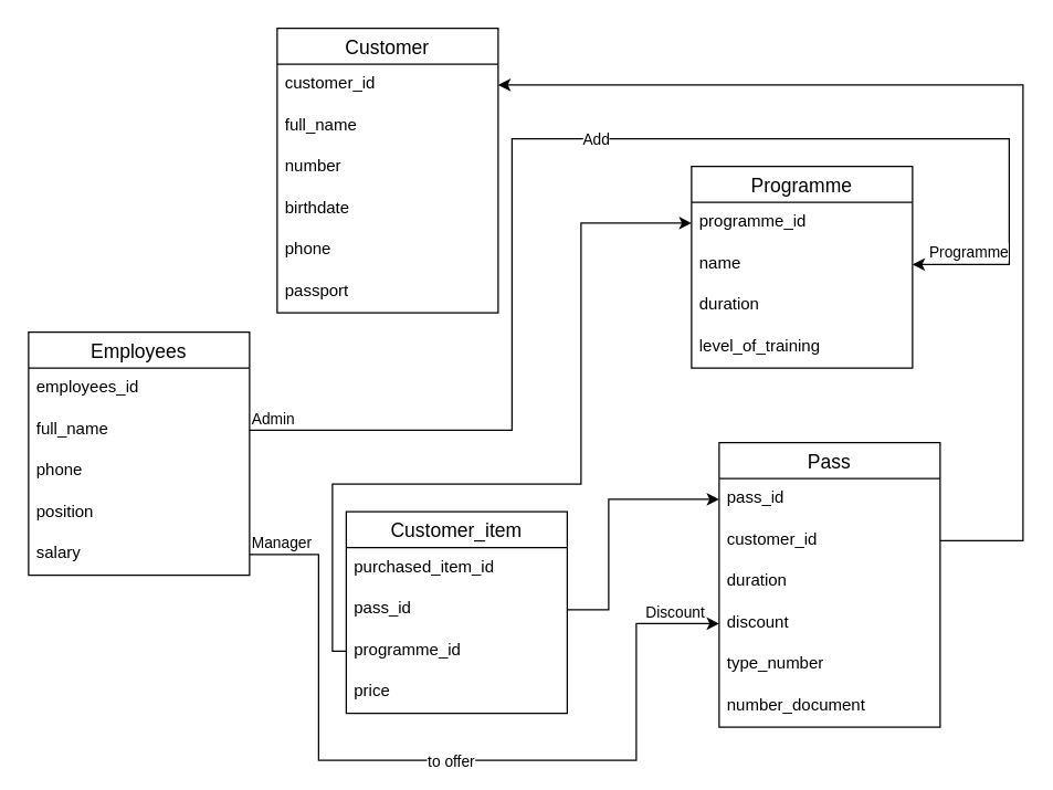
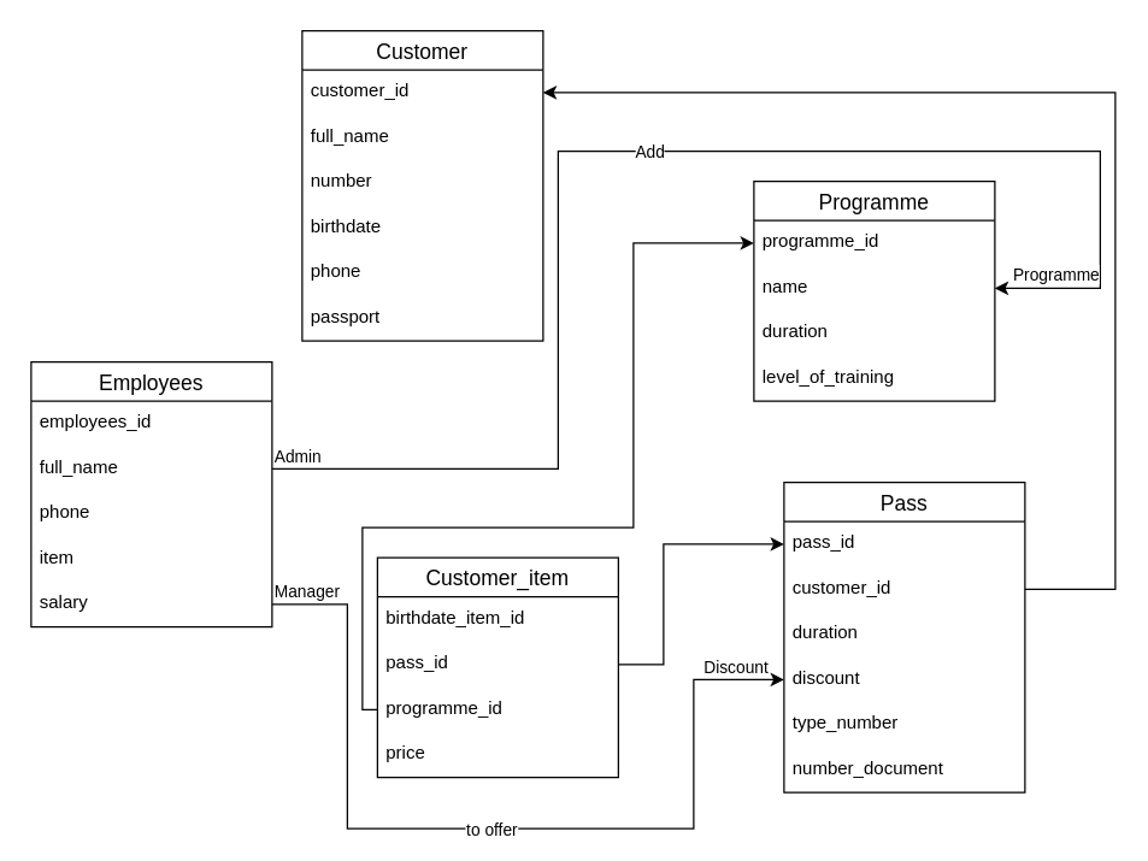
  <mxCell id="0" />
  <mxCell id="1" parent="0" />
  <mxCell id="2" value="Employees" style="swimlane;fontStyle=0;childLayout=stackLayout;horizontal=1;startSize=26;horizontalStack=0;resizeParent=1;resizeParentMax=0;resizeLast=0;collapsible=1;marginBottom=0;align=center;fontSize=14;" parent="1" vertex="1"><mxGeometry x="20" y="240" width="160" height="176" as="geometry" /></mxCell>
  <mxCell id="3" value="employees_id" style="text;strokeColor=none;fillColor=none;spacingLeft=4;spacingRight=4;overflow=hidden;rotatable=0;points=[[0,0.5],[1,0.5]];portConstraint=eastwest;fontSize=12;" parent="2" vertex="1"><mxGeometry y="26" width="160" height="30" as="geometry" /></mxCell>
  <mxCell id="4" value="full_name" style="text;strokeColor=none;fillColor=none;spacingLeft=4;spacingRight=4;overflow=hidden;rotatable=0;points=[[0,0.5],[1,0.5]];portConstraint=eastwest;fontSize=12;" parent="2" vertex="1"><mxGeometry y="56" width="160" height="30" as="geometry" /></mxCell>
  <mxCell id="5" value="phone" style="text;strokeColor=none;fillColor=none;spacingLeft=4;spacingRight=4;overflow=hidden;rotatable=0;points=[[0,0.5],[1,0.5]];portConstraint=eastwest;fontSize=12;" parent="2" vertex="1"><mxGeometry y="86" width="160" height="30" as="geometry" /></mxCell>
- <mxCell id="6" value="position" style="text;strokeColor=none;fillColor=none;spacingLeft=4;spacingRight=4;overflow=hidden;rotatable=0;points=[[0,0.5],[1,0.5]];portConstraint=eastwest;fontSize=12;" parent="2" vertex="1"><mxGeometry y="116" width="160" height="30" as="geometry" /></mxCell>
+ <mxCell id="6" value="item" style="text;strokeColor=none;fillColor=none;spacingLeft=4;spacingRight=4;overflow=hidden;rotatable=0;points=[[0,0.5],[1,0.5]];portConstraint=eastwest;fontSize=12;" parent="2" vertex="1"><mxGeometry y="116" width="160" height="30" as="geometry" /></mxCell>
  <mxCell id="7" value="salary" style="text;strokeColor=none;fillColor=none;spacingLeft=4;spacingRight=4;overflow=hidden;rotatable=0;points=[[0,0.5],[1,0.5]];portConstraint=eastwest;fontSize=12;" parent="2" vertex="1"><mxGeometry y="146" width="160" height="30" as="geometry" /></mxCell>
  <mxCell id="8" value="Customer" style="swimlane;fontStyle=0;childLayout=stackLayout;horizontal=1;startSize=26;horizontalStack=0;resizeParent=1;resizeParentMax=0;resizeLast=0;collapsible=1;marginBottom=0;align=center;fontSize=14;" parent="1" vertex="1"><mxGeometry x="200" y="20" width="160" height="206" as="geometry" /></mxCell>
  <mxCell id="9" value="customer_id" style="text;strokeColor=none;fillColor=none;spacingLeft=4;spacingRight=4;overflow=hidden;rotatable=0;points=[[0,0.5],[1,0.5]];portConstraint=eastwest;fontSize=12;" parent="8" vertex="1"><mxGeometry y="26" width="160" height="30" as="geometry" /></mxCell>
  <mxCell id="10" value="full_name" style="text;strokeColor=none;fillColor=none;spacingLeft=4;spacingRight=4;overflow=hidden;rotatable=0;points=[[0,0.5],[1,0.5]];portConstraint=eastwest;fontSize=12;" parent="8" vertex="1"><mxGeometry y="56" width="160" height="30" as="geometry" /></mxCell>
  <mxCell id="11" value="number" style="text;strokeColor=none;fillColor=none;spacingLeft=4;spacingRight=4;overflow=hidden;rotatable=0;points=[[0,0.5],[1,0.5]];portConstraint=eastwest;fontSize=12;" parent="8" vertex="1"><mxGeometry y="86" width="160" height="30" as="geometry" /></mxCell>
  <mxCell id="12" value="birthdate" style="text;strokeColor=none;fillColor=none;spacingLeft=4;spacingRight=4;overflow=hidden;rotatable=0;points=[[0,0.5],[1,0.5]];portConstraint=eastwest;fontSize=12;" parent="8" vertex="1"><mxGeometry y="116" width="160" height="30" as="geometry" /></mxCell>
  <mxCell id="13" value="phone" style="text;strokeColor=none;fillColor=none;spacingLeft=4;spacingRight=4;overflow=hidden;rotatable=0;points=[[0,0.5],[1,0.5]];portConstraint=eastwest;fontSize=12;" parent="8" vertex="1"><mxGeometry y="146" width="160" height="30" as="geometry" /></mxCell>
  <mxCell id="14" value="passport" style="text;strokeColor=none;fillColor=none;spacingLeft=4;spacingRight=4;overflow=hidden;rotatable=0;points=[[0,0.5],[1,0.5]];portConstraint=eastwest;fontSize=12;" parent="8" vertex="1"><mxGeometry y="176" width="160" height="30" as="geometry" /></mxCell>
  <mxCell id="15" value="Programme" style="swimlane;fontStyle=0;childLayout=stackLayout;horizontal=1;startSize=26;horizontalStack=0;resizeParent=1;resizeParentMax=0;resizeLast=0;collapsible=1;marginBottom=0;align=center;fontSize=14;" parent="1" vertex="1"><mxGeometry x="500" y="120" width="160" height="146" as="geometry" /></mxCell>
  <mxCell id="16" value="programme_id" style="text;strokeColor=none;fillColor=none;spacingLeft=4;spacingRight=4;overflow=hidden;rotatable=0;points=[[0,0.5],[1,0.5]];portConstraint=eastwest;fontSize=12;" parent="15" vertex="1"><mxGeometry y="26" width="160" height="30" as="geometry" /></mxCell>
  <mxCell id="17" value="name" style="text;strokeColor=none;fillColor=none;spacingLeft=4;spacingRight=4;overflow=hidden;rotatable=0;points=[[0,0.5],[1,0.5]];portConstraint=eastwest;fontSize=12;" parent="15" vertex="1"><mxGeometry y="56" width="160" height="30" as="geometry" /></mxCell>
  <mxCell id="18" value="duration" style="text;strokeColor=none;fillColor=none;spacingLeft=4;spacingRight=4;overflow=hidden;rotatable=0;points=[[0,0.5],[1,0.5]];portConstraint=eastwest;fontSize=12;" parent="15" vertex="1"><mxGeometry y="86" width="160" height="30" as="geometry" /></mxCell>
  <mxCell id="19" value="level_of_training" style="text;strokeColor=none;fillColor=none;spacingLeft=4;spacingRight=4;overflow=hidden;rotatable=0;points=[[0,0.5],[1,0.5]];portConstraint=eastwest;fontSize=12;" parent="15" vertex="1"><mxGeometry y="116" width="160" height="30" as="geometry" /></mxCell>
  <mxCell id="20" value="Pass" style="swimlane;fontStyle=0;childLayout=stackLayout;horizontal=1;startSize=26;horizontalStack=0;resizeParent=1;resizeParentMax=0;resizeLast=0;collapsible=1;marginBottom=0;align=center;fontSize=14;" parent="1" vertex="1"><mxGeometry x="520" y="320" width="160" height="206" as="geometry" /></mxCell>
  <mxCell id="21" value="pass_id" style="text;strokeColor=none;fillColor=none;spacingLeft=4;spacingRight=4;overflow=hidden;rotatable=0;points=[[0,0.5],[1,0.5]];portConstraint=eastwest;fontSize=12;" parent="20" vertex="1"><mxGeometry y="26" width="160" height="30" as="geometry" /></mxCell>
  <mxCell id="22" value="customer_id" style="text;strokeColor=none;fillColor=none;spacingLeft=4;spacingRight=4;overflow=hidden;rotatable=0;points=[[0,0.5],[1,0.5]];portConstraint=eastwest;fontSize=12;" parent="20" vertex="1"><mxGeometry y="56" width="160" height="30" as="geometry" /></mxCell>
  <mxCell id="23" value="duration" style="text;strokeColor=none;fillColor=none;spacingLeft=4;spacingRight=4;overflow=hidden;rotatable=0;points=[[0,0.5],[1,0.5]];portConstraint=eastwest;fontSize=12;" parent="20" vertex="1"><mxGeometry y="86" width="160" height="30" as="geometry" /></mxCell>
  <mxCell id="24" value="discount" style="text;strokeColor=none;fillColor=none;spacingLeft=4;spacingRight=4;overflow=hidden;rotatable=0;points=[[0,0.5],[1,0.5]];portConstraint=eastwest;fontSize=12;" parent="20" vertex="1"><mxGeometry y="116" width="160" height="30" as="geometry" /></mxCell>
  <mxCell id="25" value="type_number" style="text;strokeColor=none;fillColor=none;spacingLeft=4;spacingRight=4;overflow=hidden;rotatable=0;points=[[0,0.5],[1,0.5]];portConstraint=eastwest;fontSize=12;" parent="20" vertex="1"><mxGeometry y="146" width="160" height="30" as="geometry" /></mxCell>
  <mxCell id="26" value="number_document" style="text;strokeColor=none;fillColor=none;spacingLeft=4;spacingRight=4;overflow=hidden;rotatable=0;points=[[0,0.5],[1,0.5]];portConstraint=eastwest;fontSize=12;" parent="20" vertex="1"><mxGeometry y="176" width="160" height="30" as="geometry" /></mxCell>
  <mxCell id="27" value="Customer_item" style="swimlane;fontStyle=0;childLayout=stackLayout;horizontal=1;startSize=26;horizontalStack=0;resizeParent=1;resizeParentMax=0;resizeLast=0;collapsible=1;marginBottom=0;align=center;fontSize=14;" vertex="1" parent="1"><mxGeometry x="250" y="370" width="160" height="146" as="geometry" /></mxCell>
- <mxCell id="28" value="purchased_item_id" style="text;strokeColor=none;fillColor=none;spacingLeft=4;spacingRight=4;overflow=hidden;rotatable=0;points=[[0,0.5],[1,0.5]];portConstraint=eastwest;fontSize=12;" vertex="1" parent="27"><mxGeometry y="26" width="160" height="30" as="geometry" /></mxCell>
+ <mxCell id="28" value="birthdate_item_id" style="text;strokeColor=none;fillColor=none;spacingLeft=4;spacingRight=4;overflow=hidden;rotatable=0;points=[[0,0.5],[1,0.5]];portConstraint=eastwest;fontSize=12;" vertex="1" parent="27"><mxGeometry y="26" width="160" height="30" as="geometry" /></mxCell>
  <mxCell id="29" value="pass_id" style="text;strokeColor=none;fillColor=none;spacingLeft=4;spacingRight=4;overflow=hidden;rotatable=0;points=[[0,0.5],[1,0.5]];portConstraint=eastwest;fontSize=12;" vertex="1" parent="27"><mxGeometry y="56" width="160" height="30" as="geometry" /></mxCell>
  <mxCell id="30" value="programme_id" style="text;strokeColor=none;fillColor=none;spacingLeft=4;spacingRight=4;overflow=hidden;rotatable=0;points=[[0,0.5],[1,0.5]];portConstraint=eastwest;fontSize=12;" vertex="1" parent="27"><mxGeometry y="86" width="160" height="30" as="geometry" /></mxCell>
  <mxCell id="31" value="price" style="text;strokeColor=none;fillColor=none;spacingLeft=4;spacingRight=4;overflow=hidden;rotatable=0;points=[[0,0.5],[1,0.5]];portConstraint=eastwest;fontSize=12;" vertex="1" parent="27"><mxGeometry y="116" width="160" height="30" as="geometry" /></mxCell>
  <mxCell id="32" value="" style="endArrow=classic;html=1;rounded=0;entryX=0;entryY=0.5;entryDx=0;entryDy=0;exitX=1;exitY=0.5;exitDx=0;exitDy=0;" edge="1" parent="1" source="29" target="21"><mxGeometry width="50" height="50" relative="1" as="geometry"><mxPoint x="240" y="330" as="sourcePoint" /><mxPoint x="290" y="280" as="targetPoint" /><Array as="points"><mxPoint x="440" y="441" /><mxPoint x="440" y="421" /><mxPoint x="440" y="361" /></Array></mxGeometry></mxCell>
  <mxCell id="33" value="" style="endArrow=classic;html=1;rounded=0;exitX=1;exitY=0.5;exitDx=0;exitDy=0;entryX=1;entryY=0.5;entryDx=0;entryDy=0;" edge="1" parent="1" source="22" target="9"><mxGeometry width="50" height="50" relative="1" as="geometry"><mxPoint x="380" y="350" as="sourcePoint" /><mxPoint x="430" y="300" as="targetPoint" /><Array as="points"><mxPoint x="740" y="391" /><mxPoint x="740" y="61" /></Array></mxGeometry></mxCell>
  <mxCell id="34" value="" style="endArrow=classic;html=1;rounded=0;entryX=0;entryY=0.5;entryDx=0;entryDy=0;" edge="1" parent="1" target="16"><mxGeometry width="50" height="50" relative="1" as="geometry"><mxPoint x="250" y="471" as="sourcePoint" /><mxPoint x="500" y="600" as="targetPoint" /><Array as="points"><mxPoint x="240" y="471" /><mxPoint x="240" y="350" /><mxPoint x="420" y="350" /><mxPoint x="420" y="161" /></Array></mxGeometry></mxCell>
  <mxCell id="35" value="ad" style="endArrow=classic;html=1;rounded=0;exitX=1;exitY=0.5;exitDx=0;exitDy=0;entryX=1;entryY=0.5;entryDx=0;entryDy=0;" edge="1" parent="1" source="4" target="17"><mxGeometry relative="1" as="geometry"><mxPoint x="200" y="300" as="sourcePoint" /><mxPoint x="360" y="300" as="targetPoint" /><Array as="points"><mxPoint x="370" y="311" /><mxPoint x="370" y="100" /><mxPoint x="730" y="100" /><mxPoint x="730" y="191" /></Array></mxGeometry></mxCell>
  <mxCell id="36" value="Add" style="edgeLabel;resizable=0;html=1;align=center;verticalAlign=middle;strokeColor=default;" connectable="0" vertex="1" parent="35"><mxGeometry relative="1" as="geometry" /></mxCell>
  <mxCell id="37" value="Admin" style="edgeLabel;resizable=0;html=1;align=left;verticalAlign=bottom;strokeColor=default;" connectable="0" vertex="1" parent="35"><mxGeometry x="-1" relative="1" as="geometry" /></mxCell>
  <mxCell id="38" value="Programme" style="edgeLabel;resizable=0;html=1;align=right;verticalAlign=bottom;strokeColor=default;" connectable="0" vertex="1" parent="35"><mxGeometry x="1" relative="1" as="geometry"><mxPoint x="70" y="-1" as="offset" /></mxGeometry></mxCell>
  <mxCell id="39" value="" style="endArrow=classic;html=1;rounded=0;exitX=1;exitY=0.5;exitDx=0;exitDy=0;entryX=0;entryY=0.5;entryDx=0;entryDy=0;" edge="1" parent="1" source="7" target="24"><mxGeometry relative="1" as="geometry"><mxPoint x="60" y="570" as="sourcePoint" /><mxPoint x="280" y="580" as="targetPoint" /><Array as="points"><mxPoint x="230" y="401" /><mxPoint x="230" y="550" /><mxPoint x="460" y="550" /><mxPoint x="460" y="451" /></Array></mxGeometry></mxCell>
  <mxCell id="40" value="to offer" style="edgeLabel;resizable=0;html=1;align=center;verticalAlign=middle;strokeColor=default;" connectable="0" vertex="1" parent="39"><mxGeometry relative="1" as="geometry" /></mxCell>
  <mxCell id="41" value="Manager" style="edgeLabel;resizable=0;html=1;align=left;verticalAlign=bottom;strokeColor=default;" connectable="0" vertex="1" parent="39"><mxGeometry x="-1" relative="1" as="geometry" /></mxCell>
  <mxCell id="42" value="Discount" style="edgeLabel;resizable=0;html=1;align=right;verticalAlign=bottom;strokeColor=default;" connectable="0" vertex="1" parent="39"><mxGeometry x="1" relative="1" as="geometry"><mxPoint x="-10" as="offset" /></mxGeometry></mxCell>
